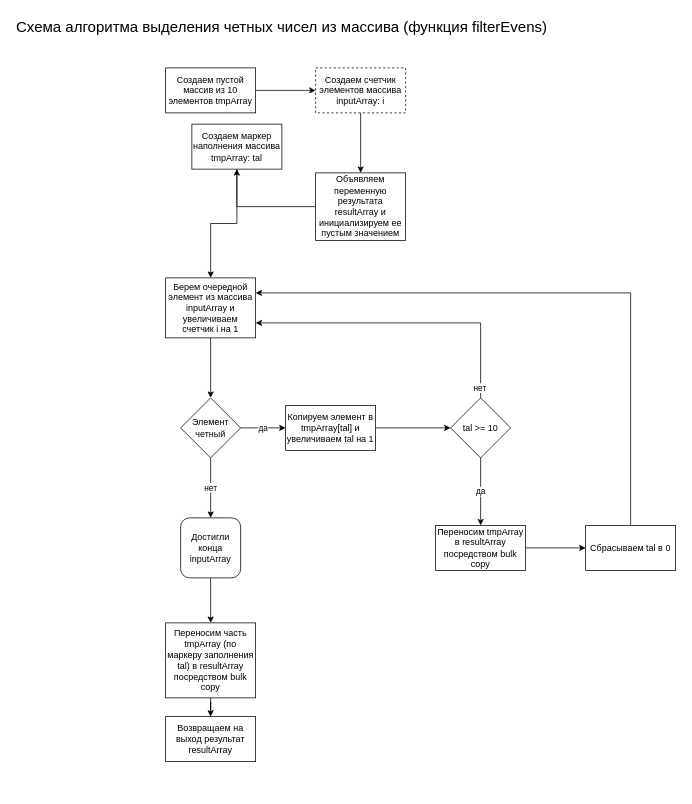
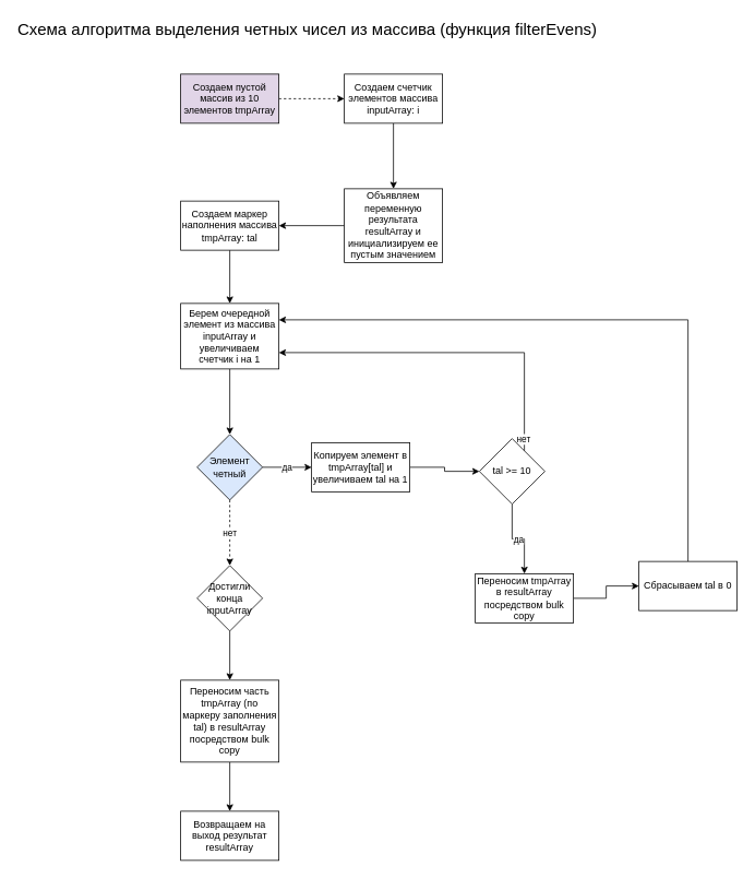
  <mxCell id="0" />
  <mxCell id="1" parent="0" />
  <mxCell id="2" value="Схема алгоритма выделения четных чисел из массива (функция filterEvens)" style="text;html=1;strokeColor=none;fillColor=none;align=center;verticalAlign=middle;whiteSpace=wrap;rounded=0;fontSize=20;" parent="1" vertex="1"><mxGeometry x="20" y="20" width="710" height="30" as="geometry" /></mxCell>
- <mxCell id="3" value="" style="edgeStyle=orthogonalEdgeStyle;rounded=0;orthogonalLoop=1;jettySize=auto;html=1;" parent="1" source="4" target="13" edge="1"><mxGeometry relative="1" as="geometry" /></mxCell>
- <mxCell id="4" value="Создаем пустой массив из 10 элементов tmpArray" style="whiteSpace=wrap;html=1;rounded=0;" parent="1" vertex="1"><mxGeometry x="220" y="90" width="120" height="60" as="geometry" /></mxCell>
+ <mxCell id="3" value="" style="edgeStyle=orthogonalEdgeStyle;rounded=0;orthogonalLoop=1;jettySize=auto;html=1;dashed=1;" parent="1" source="4" target="13" edge="1"><mxGeometry relative="1" as="geometry" /></mxCell>
+ <mxCell id="4" value="Создаем пустой массив из 10 элементов tmpArray" style="whiteSpace=wrap;html=1;rounded=0;fillColor=#e1d5e7;" parent="1" vertex="1"><mxGeometry x="220" y="90" width="120" height="60" as="geometry" /></mxCell>
  <mxCell id="5" value="" style="edgeStyle=orthogonalEdgeStyle;rounded=0;orthogonalLoop=1;jettySize=auto;html=1;" parent="1" source="6" target="9" edge="1"><mxGeometry relative="1" as="geometry" /></mxCell>
  <mxCell id="6" value="Берем очередной элемент из массива inputArray и увеличиваем счетчик i на 1" style="whiteSpace=wrap;html=1;rounded=0;" parent="1" vertex="1"><mxGeometry x="220" y="370" width="120" height="80" as="geometry" /></mxCell>
  <mxCell id="7" value="да" style="edgeStyle=orthogonalEdgeStyle;rounded=0;orthogonalLoop=1;jettySize=auto;html=1;" parent="1" source="9" target="11" edge="1"><mxGeometry relative="1" as="geometry" /></mxCell>
- <mxCell id="8" value="нет" style="edgeStyle=orthogonalEdgeStyle;rounded=0;orthogonalLoop=1;jettySize=auto;html=1;" parent="1" source="9" target="19" edge="1"><mxGeometry relative="1" as="geometry" /></mxCell>
- <mxCell id="9" value="Элемент четный" style="rhombus;whiteSpace=wrap;html=1;rounded=0;" parent="1" vertex="1"><mxGeometry x="240" y="530" width="80" height="80" as="geometry" /></mxCell>
+ <mxCell id="8" value="нет" style="edgeStyle=orthogonalEdgeStyle;rounded=0;orthogonalLoop=1;jettySize=auto;html=1;dashed=1;" parent="1" source="9" target="19" edge="1"><mxGeometry relative="1" as="geometry" /></mxCell>
+ <mxCell id="9" value="Элемент четный" style="rhombus;whiteSpace=wrap;html=1;rounded=0;fillColor=#dae8fc;" parent="1" vertex="1"><mxGeometry x="240" y="530" width="80" height="80" as="geometry" /></mxCell>
  <mxCell id="10" value="" style="edgeStyle=orthogonalEdgeStyle;rounded=0;orthogonalLoop=1;jettySize=auto;html=1;" parent="1" source="11" target="24" edge="1"><mxGeometry relative="1" as="geometry" /></mxCell>
  <mxCell id="11" value="Копируем элемент в tmpArray[tal] и увеличиваем tal на 1" style="whiteSpace=wrap;html=1;rounded=0;" parent="1" vertex="1"><mxGeometry x="380" y="540" width="120" height="60" as="geometry" /></mxCell>
  <mxCell id="12" value="" style="edgeStyle=orthogonalEdgeStyle;rounded=0;orthogonalLoop=1;jettySize=auto;html=1;" parent="1" source="13" target="15" edge="1"><mxGeometry relative="1" as="geometry" /></mxCell>
- <mxCell id="13" value="&lt;span&gt;Создаем счетчик элементов массива inputArray: i&lt;/span&gt;" style="whiteSpace=wrap;html=1;rounded=0;dashed=1;" parent="1" vertex="1"><mxGeometry x="420" y="90" width="120" height="60" as="geometry" /></mxCell>
+ <mxCell id="13" value="&lt;span&gt;Создаем счетчик элементов массива inputArray: i&lt;/span&gt;" style="whiteSpace=wrap;html=1;rounded=0;" parent="1" vertex="1"><mxGeometry x="420" y="90" width="120" height="60" as="geometry" /></mxCell>
  <mxCell id="14" value="" style="edgeStyle=orthogonalEdgeStyle;rounded=0;orthogonalLoop=1;jettySize=auto;html=1;" parent="1" source="15" target="17" edge="1"><mxGeometry relative="1" as="geometry" /></mxCell>
  <mxCell id="15" value="&lt;span&gt;Объявляем переменную результата resultArray и инициализируем ее пустым значением&lt;/span&gt;" style="whiteSpace=wrap;html=1;rounded=0;" parent="1" vertex="1"><mxGeometry x="420" y="230" width="120" height="90" as="geometry" /></mxCell>
  <mxCell id="16" style="edgeStyle=orthogonalEdgeStyle;rounded=0;orthogonalLoop=1;jettySize=auto;html=1;" parent="1" source="17" target="6" edge="1"><mxGeometry relative="1" as="geometry" /></mxCell>
- <mxCell id="17" value="Создаем маркер наполнения массива tmpArray: tal" style="whiteSpace=wrap;html=1;rounded=0;" parent="1" vertex="1"><mxGeometry x="255" y="165" width="120" height="60" as="geometry" /></mxCell>
+ <mxCell id="17" value="Создаем маркер наполнения массива tmpArray: tal" style="whiteSpace=wrap;html=1;rounded=0;" parent="1" vertex="1"><mxGeometry x="220" y="245" width="120" height="60" as="geometry" /></mxCell>
  <mxCell id="18" style="edgeStyle=orthogonalEdgeStyle;rounded=0;orthogonalLoop=1;jettySize=auto;html=1;" parent="1" source="19" target="28" edge="1"><mxGeometry relative="1" as="geometry" /></mxCell>
- <mxCell id="19" value="Достигли конца inputArray" style="whiteSpace=wrap;html=1;rounded=1;" parent="1" vertex="1"><mxGeometry x="240" y="690" width="80" height="80" as="geometry" /></mxCell>
- <mxCell id="20" value="Возвращаем на выход результат resultArray" style="whiteSpace=wrap;html=1;rounded=0;" parent="1" vertex="1"><mxGeometry x="220" y="955" width="120" height="60" as="geometry" /></mxCell>
+ <mxCell id="19" value="Достигли конца inputArray" style="rhombus;whiteSpace=wrap;html=1;rounded=0;" parent="1" vertex="1"><mxGeometry x="240" y="690" width="80" height="80" as="geometry" /></mxCell>
+ <mxCell id="20" value="Возвращаем на выход результат resultArray" style="whiteSpace=wrap;html=1;rounded=0;" parent="1" vertex="1"><mxGeometry x="220" y="990" width="120" height="60" as="geometry" /></mxCell>
  <mxCell id="21" value="да" style="edgeStyle=orthogonalEdgeStyle;rounded=0;orthogonalLoop=1;jettySize=auto;html=1;" parent="1" source="24" target="26" edge="1"><mxGeometry relative="1" as="geometry" /></mxCell>
  <mxCell id="22" style="edgeStyle=orthogonalEdgeStyle;rounded=0;orthogonalLoop=1;jettySize=auto;html=1;" parent="1" source="24" target="6" edge="1"><mxGeometry relative="1" as="geometry"><Array as="points"><mxPoint x="640" y="430" /></Array></mxGeometry></mxCell>
  <mxCell id="23" value="нет" style="edgeLabel;html=1;align=center;verticalAlign=middle;resizable=0;points=[];" parent="22" vertex="1" connectable="0"><mxGeometry x="-0.93" y="2" relative="1" as="geometry"><mxPoint as="offset" /></mxGeometry></mxCell>
- <mxCell id="24" value="tal &amp;gt;= 10" style="rhombus;whiteSpace=wrap;html=1;rounded=0;" parent="1" vertex="1"><mxGeometry x="600" y="530" width="80" height="80" as="geometry" /></mxCell>
+ <mxCell id="24" value="tal &amp;gt;= 10" style="rhombus;whiteSpace=wrap;html=1;rounded=0;" parent="1" vertex="1"><mxGeometry x="585" y="535" width="80" height="80" as="geometry" /></mxCell>
  <mxCell id="25" value="" style="edgeStyle=orthogonalEdgeStyle;rounded=0;orthogonalLoop=1;jettySize=auto;html=1;" parent="1" source="26" target="30" edge="1"><mxGeometry relative="1" as="geometry" /></mxCell>
  <mxCell id="26" value="Переносим tmpArray в resultArray посредством bulk copy" style="whiteSpace=wrap;html=1;rounded=0;" parent="1" vertex="1"><mxGeometry x="580" y="700" width="120" height="60" as="geometry" /></mxCell>
  <mxCell id="27" style="edgeStyle=orthogonalEdgeStyle;rounded=0;orthogonalLoop=1;jettySize=auto;html=1;" parent="1" source="28" target="20" edge="1"><mxGeometry relative="1" as="geometry" /></mxCell>
  <mxCell id="28" value="Переносим часть tmpArray (по маркеру заполнения tal) в resultArray посредством bulk copy" style="whiteSpace=wrap;html=1;rounded=0;" parent="1" vertex="1"><mxGeometry x="220" y="830" width="120" height="100" as="geometry" /></mxCell>
  <mxCell id="29" style="edgeStyle=orthogonalEdgeStyle;rounded=0;orthogonalLoop=1;jettySize=auto;html=1;" parent="1" source="30" target="6" edge="1"><mxGeometry relative="1" as="geometry"><Array as="points"><mxPoint x="840" y="390" /></Array></mxGeometry></mxCell>
- <mxCell id="30" value="Сбрасываем tal в 0" style="whiteSpace=wrap;html=1;rounded=0;" parent="1" vertex="1"><mxGeometry x="780" y="700" width="120" height="60" as="geometry" /></mxCell>
+ <mxCell id="30" value="Сбрасываем tal в 0" style="whiteSpace=wrap;html=1;rounded=0;" parent="1" vertex="1"><mxGeometry x="780" y="685" width="120" height="60" as="geometry" /></mxCell>
